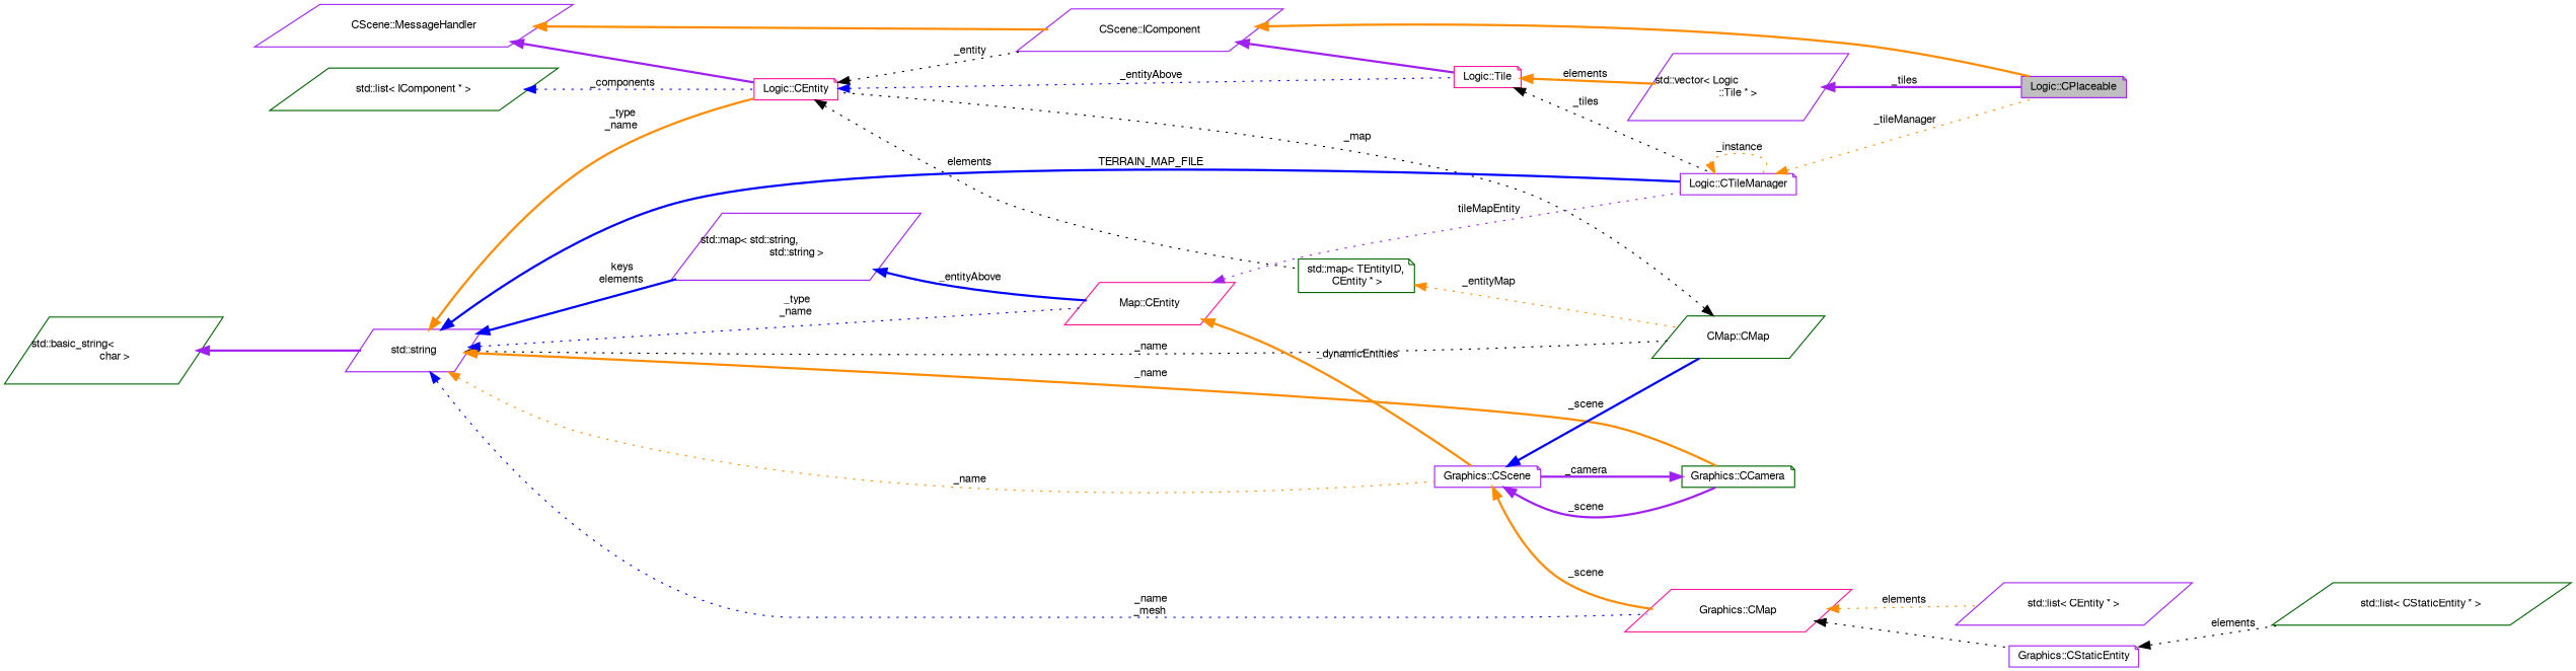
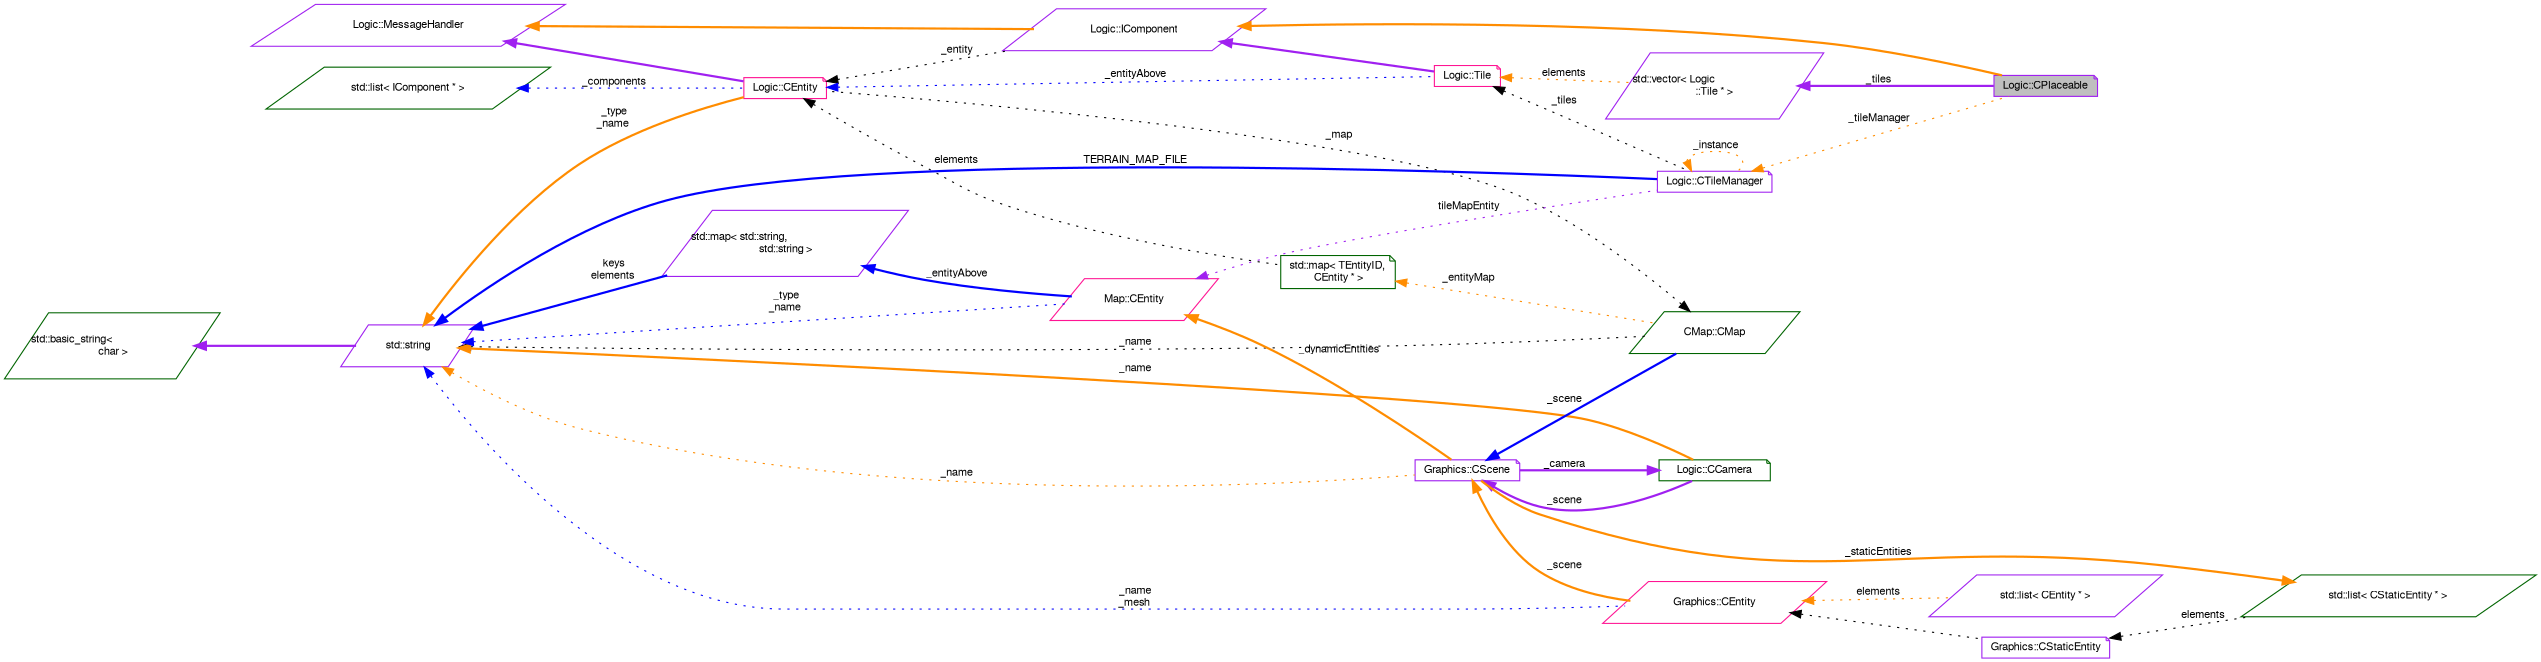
  digraph {
    rankdir=LR
    node [color=purple fillcolor=white fontname=FreeSans fontsize=10 shape=parallelogram style=filled]
    edge [color=darkorange dir=back fontname=FreeSans fontsize=10 labelfontname=FreeSans labelfontsize=10 style=dotted]
    n1 [fillcolor=grey75 fontcolor=black height=0.2 label="Logic::CPlaceable" shape=note width=0.4]
-   n2 [height=0.2 label="CScene::IComponent" width=0.4]
+   n2 [height=0.2 label="Logic::IComponent" width=0.4]
    n3 [color=deeppink height=0.2 label="Logic::Tile" shape=note width=0.4]
    n4 [color=darkgreen height=0.2 label="std::list\< IComponent * \>" width=0.4]
    n5 [color=deeppink height=0.2 label="Logic::CEntity" shape=note width=0.4]
    n6 [height=0.2 label="Logic::CTileManager" shape=note width=0.4]
    n7 [height=0.2 label="std::vector\< Logic\l::Tile * \>" width=0.4]
-   n8 [height=0.2 label="CScene::MessageHandler" width=0.4]
+   n8 [height=0.2 label="Logic::MessageHandler" width=0.4]
    n9 [color=darkgreen height=0.2 label="std::map\< TEntityID,\l CEntity * \>" shape=note width=0.4]
    n10 [color=darkgreen height=0.2 label="CMap::CMap" width=0.4]
    n11 [height=0.2 label="std::string" width=0.4]
    n12 [height=0.2 label="Graphics::CScene" shape=note width=0.4]
-   n13 [color=deeppink height=0.2 label="Graphics::CMap" width=0.4]
-   n14 [color=darkgreen height=0.2 label="Graphics::CCamera" shape=note width=0.4]
+   n13 [color=deeppink height=0.2 label="Graphics::CEntity" width=0.4]
+   n14 [color=darkgreen height=0.2 label="Logic::CCamera" shape=note width=0.4]
    n15 [color=deeppink height=0.2 label="Map::CEntity" width=0.4]
    n16 [height=0.2 label="std::map\< std::string,\l std::string \>" width=0.4]
    n17 [height=0.2 label="Graphics::CStaticEntity" shape=note width=0.4]
    n18 [height=0.2 label="std::list\< CEntity * \>" width=0.4]
    n19 [color=darkgreen height=0.2 label="std::basic_string\<\l char \>" width=0.4]
    n20 [color=darkgreen height=0.2 label="std::list\< CStaticEntity * \>" width=0.4]
    n2 -> n1 [style=bold]
    n2 -> n3 [color=purple style=bold]
    n3 -> n6 [color=black label=" _tiles"]
-   n3 -> n7 [label=" elements" style=bold]
+   n3 -> n7 [label=" elements"]
    n4 -> n5 [color=blue label=" _components"]
    n5 -> n2 [color=black label=" _entity"]
    n5 -> n3 [color=blue label=" _entityAbove"]
    n5 -> n9 [color=black label=" elements"]
    n6 -> n1 [label=" _tileManager"]
    n6 -> n6 [label=" _instance"]
    n7 -> n1 [color=purple label=" _tiles" style=bold]
    n8 -> n2 [style=bold]
    n8 -> n5 [color=purple style=bold]
    n9 -> n10 [label=" _entityMap"]
    n10 -> n5 [color=black label=" _map"]
    n11 -> n5 [label=" _type\n_name" style=bold]
    n11 -> n6 [color=blue label=" TERRAIN_MAP_FILE" style=bold]
    n11 -> n10 [color=black label=" _name"]
    n11 -> n12 [label=" _name"]
    n11 -> n13 [color=blue label=" _name\n_mesh"]
    n11 -> n14 [label=" _name" style=bold]
    n11 -> n15 [color=blue label=" _type\n_name"]
    n11 -> n16 [color=blue label=" keys\nelements" style=bold]
    n12 -> n10 [color=blue label=" _scene" style=bold]
    n12 -> n13 [label=" _scene" style=bold]
    n12 -> n14 [color=purple label=" _scene" style=bold]
    n13 -> n17 [color=black]
    n13 -> n18 [label=" elements"]
    n14 -> n12 [color=purple label=" _camera" style=bold]
    n15 -> n6 [color=purple label=" tileMapEntity"]
    n15 -> n12 [label=" _dynamicEntities" style=bold]
    n16 -> n15 [color=blue label=" _entityAbove" style=bold]
    n17 -> n20 [color=black label=" elements"]
    n19 -> n11 [color=purple style=bold]
+   n20 -> n12 [label=" _staticEntities" style=bold]
  }
